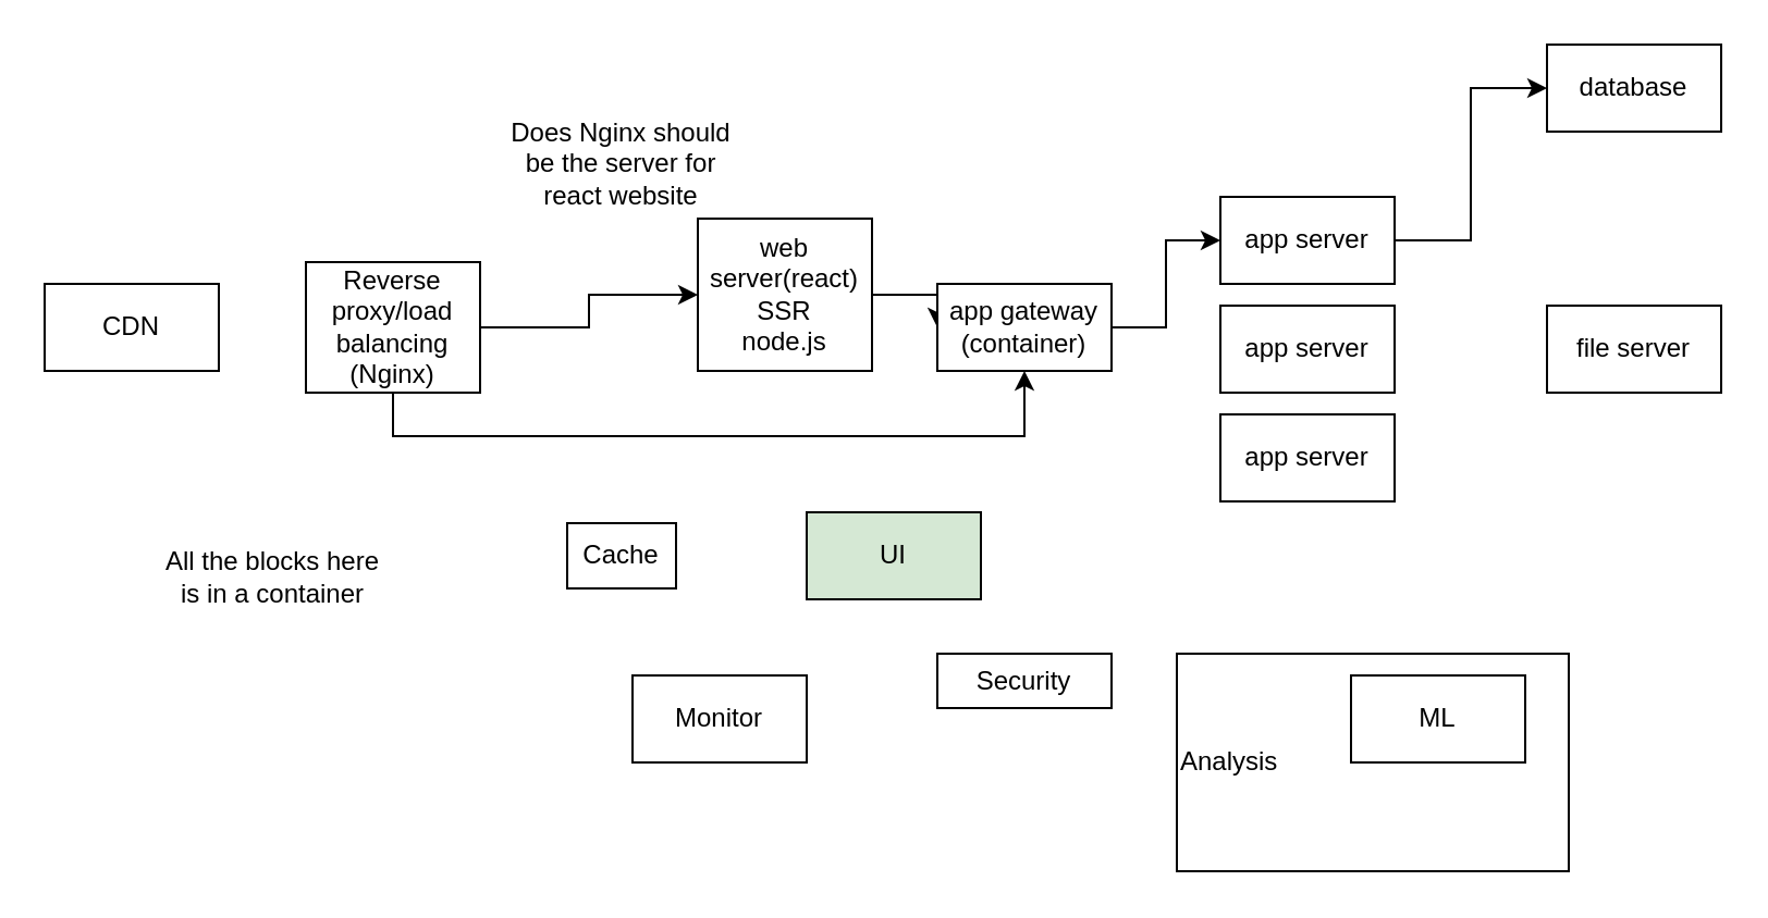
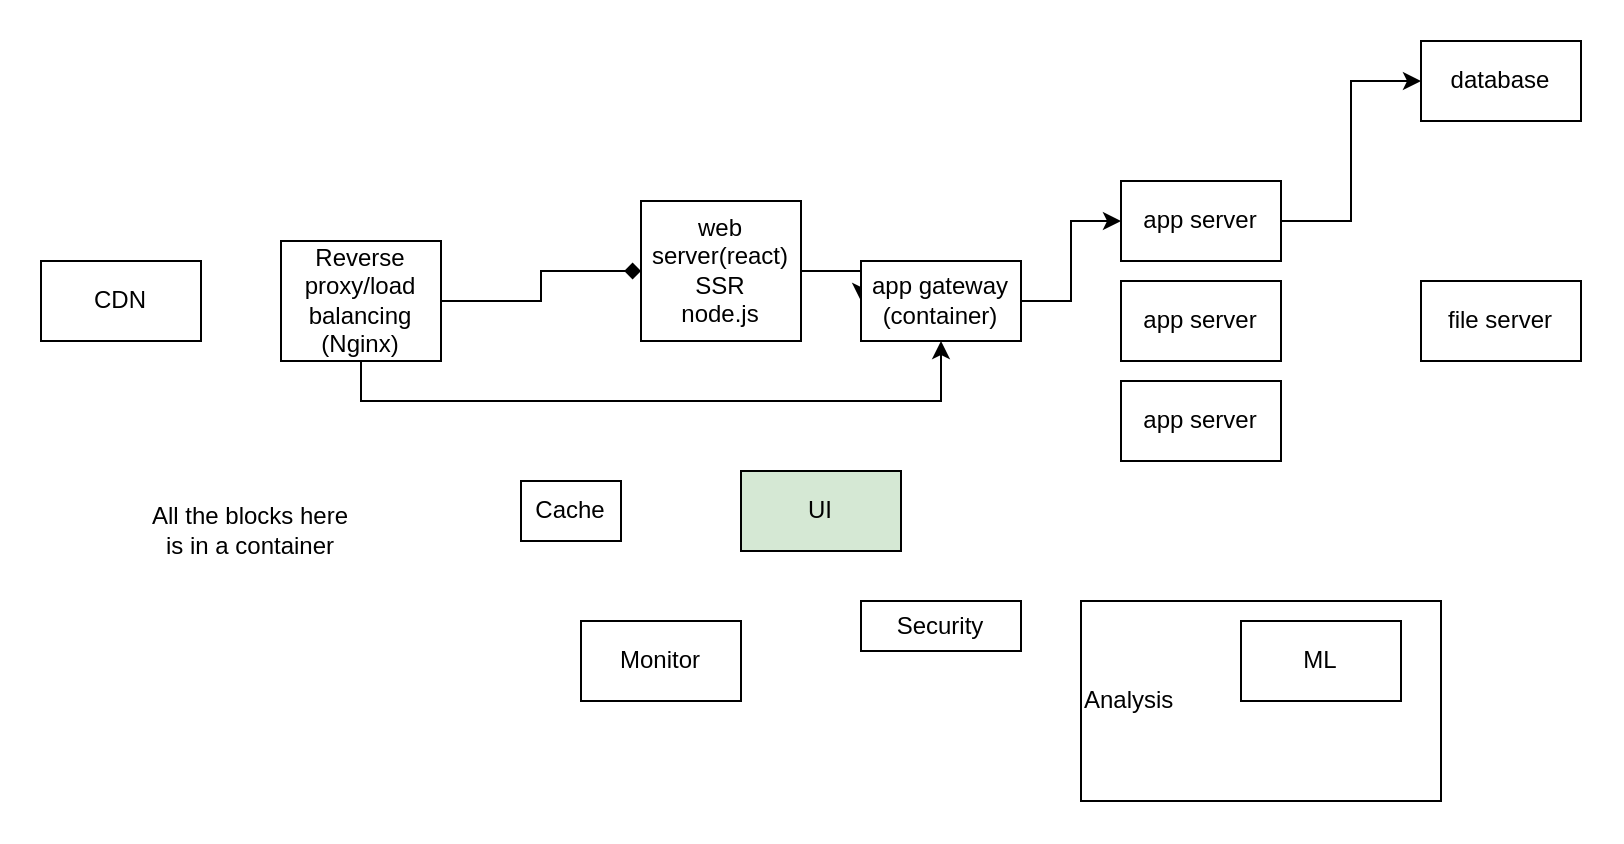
  <mxCell id="0" />
  <mxCell id="1" parent="0" />
  <mxCell id="2" value="CDN" style="rounded=0;whiteSpace=wrap;html=1;" parent="1" vertex="1"><mxGeometry x="20" y="130" width="80" height="40" as="geometry" /></mxCell>
- <mxCell id="3" style="edgeStyle=orthogonalEdgeStyle;rounded=0;orthogonalLoop=1;jettySize=auto;html=1;exitX=1;exitY=0.5;exitDx=0;exitDy=0;entryX=0;entryY=0.5;entryDx=0;entryDy=0;" parent="1" source="5" target="7" edge="1"><mxGeometry relative="1" as="geometry" /></mxCell>
+ <mxCell id="3" style="edgeStyle=orthogonalEdgeStyle;rounded=0;orthogonalLoop=1;jettySize=auto;html=1;exitX=1;exitY=0.5;exitDx=0;exitDy=0;entryX=0;entryY=0.5;entryDx=0;entryDy=0;endArrow=diamond;" parent="1" source="5" target="7" edge="1"><mxGeometry relative="1" as="geometry" /></mxCell>
  <mxCell id="4" style="edgeStyle=orthogonalEdgeStyle;rounded=0;orthogonalLoop=1;jettySize=auto;html=1;exitX=0.5;exitY=1;exitDx=0;exitDy=0;entryX=0.5;entryY=1;entryDx=0;entryDy=0;" parent="1" source="5" target="10" edge="1"><mxGeometry relative="1" as="geometry" /></mxCell>
  <mxCell id="5" value="Reverse proxy/load balancing (Nginx)" style="rounded=0;whiteSpace=wrap;html=1;" parent="1" vertex="1"><mxGeometry x="140" y="120" width="80" height="60" as="geometry" /></mxCell>
  <mxCell id="6" style="edgeStyle=orthogonalEdgeStyle;rounded=0;orthogonalLoop=1;jettySize=auto;html=1;exitX=1;exitY=0.5;exitDx=0;exitDy=0;entryX=0;entryY=0.5;entryDx=0;entryDy=0;" parent="1" source="7" target="10" edge="1"><mxGeometry relative="1" as="geometry" /></mxCell>
  <mxCell id="7" value="web server(react)&lt;br&gt;SSR&lt;br&gt;node.js" style="rounded=0;whiteSpace=wrap;html=1;" parent="1" vertex="1"><mxGeometry x="320" y="100" width="80" height="70" as="geometry" /></mxCell>
  <mxCell id="8" style="edgeStyle=orthogonalEdgeStyle;rounded=0;orthogonalLoop=1;jettySize=auto;html=1;entryX=0;entryY=0.5;entryDx=0;entryDy=0;exitX=1;exitY=0.5;exitDx=0;exitDy=0;" parent="1" source="14" target="11" edge="1"><mxGeometry relative="1" as="geometry"><mxPoint x="640" y="80" as="sourcePoint" /></mxGeometry></mxCell>
  <mxCell id="9" style="edgeStyle=orthogonalEdgeStyle;rounded=0;orthogonalLoop=1;jettySize=auto;html=1;exitX=1;exitY=0.5;exitDx=0;exitDy=0;entryX=0;entryY=0.5;entryDx=0;entryDy=0;" parent="1" source="10" target="14" edge="1"><mxGeometry relative="1" as="geometry" /></mxCell>
  <mxCell id="10" value="app gateway&lt;br&gt;(container)" style="rounded=0;whiteSpace=wrap;html=1;" parent="1" vertex="1"><mxGeometry x="430" y="130" width="80" height="40" as="geometry" /></mxCell>
  <mxCell id="11" value="database" style="rounded=0;whiteSpace=wrap;html=1;" parent="1" vertex="1"><mxGeometry x="710" y="20" width="80" height="40" as="geometry" /></mxCell>
  <mxCell id="12" value="Cache" style="rounded=0;whiteSpace=wrap;html=1;" parent="1" vertex="1"><mxGeometry x="260" y="240" width="50" height="30" as="geometry" /></mxCell>
  <mxCell id="13" value="file server" style="rounded=0;whiteSpace=wrap;html=1;" parent="1" vertex="1"><mxGeometry x="710" y="140" width="80" height="40" as="geometry" /></mxCell>
  <mxCell id="14" value="app server" style="rounded=0;whiteSpace=wrap;html=1;" parent="1" vertex="1"><mxGeometry x="560" y="90" width="80" height="40" as="geometry" /></mxCell>
  <mxCell id="15" value="app server" style="rounded=0;whiteSpace=wrap;html=1;" parent="1" vertex="1"><mxGeometry x="560" y="140" width="80" height="40" as="geometry" /></mxCell>
  <mxCell id="16" value="app server" style="rounded=0;whiteSpace=wrap;html=1;" parent="1" vertex="1"><mxGeometry x="560" y="190" width="80" height="40" as="geometry" /></mxCell>
  <mxCell id="17" value="UI" style="rounded=0;whiteSpace=wrap;html=1;fillColor=#d5e8d4;" parent="1" vertex="1"><mxGeometry x="370" y="235" width="80" height="40" as="geometry" /></mxCell>
  <mxCell id="18" value="Security" style="rounded=0;whiteSpace=wrap;html=1;" parent="1" vertex="1"><mxGeometry x="430" y="300" width="80" height="25" as="geometry" /></mxCell>
  <mxCell id="19" value="Analysis" style="rounded=0;whiteSpace=wrap;html=1;align=left;" parent="1" vertex="1"><mxGeometry x="540" y="300" width="180" height="100" as="geometry" /></mxCell>
  <mxCell id="20" value="ML" style="rounded=0;whiteSpace=wrap;html=1;" parent="1" vertex="1"><mxGeometry x="620" y="310" width="80" height="40" as="geometry" /></mxCell>
  <mxCell id="21" value="All the blocks here is in a container" style="text;html=1;strokeColor=none;fillColor=none;align=center;verticalAlign=middle;whiteSpace=wrap;rounded=0;" vertex="1" parent="1"><mxGeometry x="70" y="240" width="110" height="50" as="geometry" /></mxCell>
  <mxCell id="22" value="Monitor" style="rounded=0;whiteSpace=wrap;html=1;" vertex="1" parent="1"><mxGeometry x="290" y="310" width="80" height="40" as="geometry" /></mxCell>
- <mxCell id="23" value="Does Nginx should be the server for react website" style="text;html=1;strokeColor=none;fillColor=none;align=center;verticalAlign=middle;whiteSpace=wrap;rounded=0;" vertex="1" parent="1"><mxGeometry x="230" y="50" width="110" height="50" as="geometry" /></mxCell>
